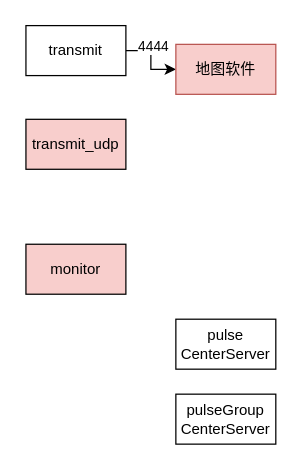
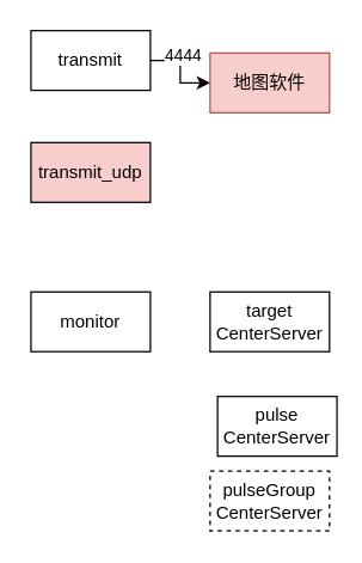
  <mxCell id="0" />
  <mxCell id="1" parent="0" />
  <mxCell id="2" style="edgeStyle=orthogonalEdgeStyle;rounded=0;orthogonalLoop=1;jettySize=auto;html=1;exitX=1;exitY=0.5;exitDx=0;exitDy=0;entryX=0;entryY=0.5;entryDx=0;entryDy=0;" edge="1" parent="1" source="4" target="6"><mxGeometry relative="1" as="geometry" /></mxCell>
  <mxCell id="3" value="4444" style="edgeLabel;html=1;align=center;verticalAlign=middle;resizable=0;points=[];" vertex="1" connectable="0" parent="2"><mxGeometry x="-0.174" y="1" relative="1" as="geometry"><mxPoint y="-7" as="offset" /></mxGeometry></mxCell>
  <mxCell id="4" value="transmit" style="rounded=0;whiteSpace=wrap;html=1;" parent="1" vertex="1"><mxGeometry x="20" y="20" width="80" height="40" as="geometry" /></mxCell>
  <mxCell id="5" value="transmit_udp" style="rounded=0;whiteSpace=wrap;html=1;fillColor=#f8cecc;" vertex="1" parent="1"><mxGeometry x="20" y="95" width="80" height="40" as="geometry" /></mxCell>
  <mxCell id="6" value="地图软件" style="rounded=0;whiteSpace=wrap;html=1;fillColor=#f8cecc;strokeColor=#b85450;" vertex="1" parent="1"><mxGeometry x="140" y="35" width="80" height="40" as="geometry" /></mxCell>
- <mxCell id="7" value="monitor" style="rounded=0;whiteSpace=wrap;html=1;fillColor=#f8cecc;" vertex="1" parent="1"><mxGeometry x="20" y="195" width="80" height="40" as="geometry" /></mxCell>
- <mxCell id="9" value="pulse&lt;div&gt;CenterServer&lt;/div&gt;" style="rounded=0;whiteSpace=wrap;html=1;" vertex="1" parent="1"><mxGeometry x="140" y="255" width="80" height="40" as="geometry" /></mxCell>
- <mxCell id="10" value="pulseGroup&lt;div&gt;CenterServer&lt;/div&gt;" style="rounded=0;whiteSpace=wrap;html=1;" vertex="1" parent="1"><mxGeometry x="140" y="315" width="80" height="40" as="geometry" /></mxCell>
+ <mxCell id="7" value="monitor" style="rounded=0;whiteSpace=wrap;html=1;" vertex="1" parent="1"><mxGeometry x="20" y="195" width="80" height="40" as="geometry" /></mxCell>
+ <mxCell id="8" value="target&lt;div&gt;CenterServer&lt;/div&gt;" style="rounded=0;whiteSpace=wrap;html=1;" vertex="1" parent="1"><mxGeometry x="140" y="195" width="80" height="40" as="geometry" /></mxCell>
+ <mxCell id="9" value="pulse&lt;div&gt;CenterServer&lt;/div&gt;" style="rounded=0;whiteSpace=wrap;html=1;" vertex="1" parent="1"><mxGeometry x="145" y="265" width="80" height="40" as="geometry" /></mxCell>
+ <mxCell id="10" value="pulseGroup&lt;div&gt;CenterServer&lt;/div&gt;" style="rounded=0;whiteSpace=wrap;html=1;dashed=1;" vertex="1" parent="1"><mxGeometry x="140" y="315" width="80" height="40" as="geometry" /></mxCell>
